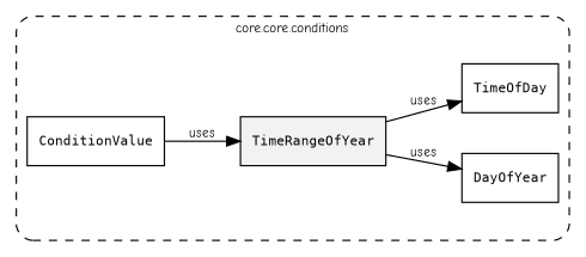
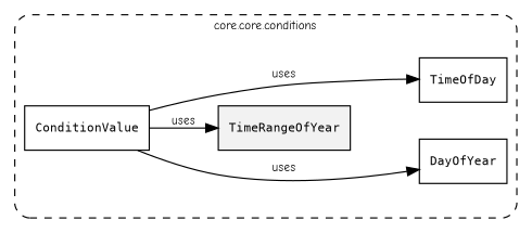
  digraph {
    fontname="Comic Neue"
    fontsize=10
    rankdir=LR
    node [fontname="Comic Neue" fontsize=10 shape=box]
    edge [fontname="Comic Neue" fontsize=10]
    n1 [fillcolor="#0000000D" label=<<font face="monospace"><table align="center" border="0" cellspacing="0" cellpadding="0"><tr><td href="../../../content/packages/nds.core.conditions.html#Structure-TimeRangeOfYear" title="Structure defined in nds.core.conditions">TimeRangeOfYear</td></tr></table></font>> style=filled]
    n2 [label=<<font face="monospace"><table align="center" border="0" cellspacing="0" cellpadding="0"><tr><td href="../../../content/packages/nds.core.conditions.html#Structure-DayOfYear" title="Structure defined in nds.core.conditions">DayOfYear</td></tr></table></font>>]
    n3 [label=<<font face="monospace"><table align="center" border="0" cellspacing="0" cellpadding="0"><tr><td href="../../../content/packages/nds.core.conditions.html#Structure-TimeOfDay" title="Structure defined in nds.core.conditions">TimeOfDay</td></tr></table></font>>]
    n4 [label=<<font face="monospace"><table align="center" border="0" cellspacing="0" cellpadding="0"><tr><td href="../../../content/packages/nds.core.conditions.html#Choice-ConditionValue" title="Choice defined in nds.core.conditions">ConditionValue</td></tr></table></font>>]
    subgraph cluster_1 {
      label="core.core.conditions"
      style="dashed, rounded"
      n1
      n2
      n3
      n4
    }
-   n1 -> n2 [label=uses]
-   n1 -> n3 [label=uses]
+   n4 -> n2 [label=uses]
+   n4 -> n3 [label=uses]
    n4 -> n1 [label=uses]
  }
